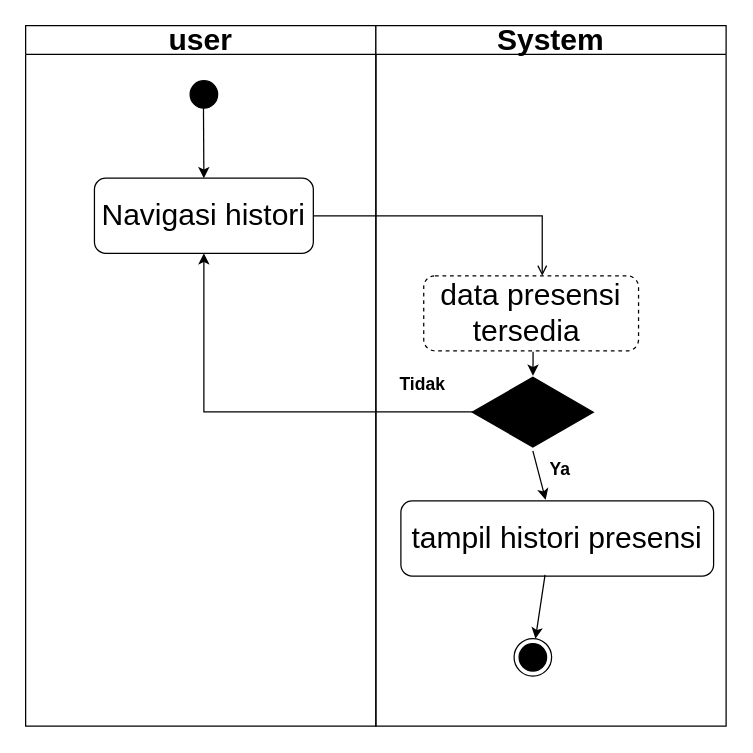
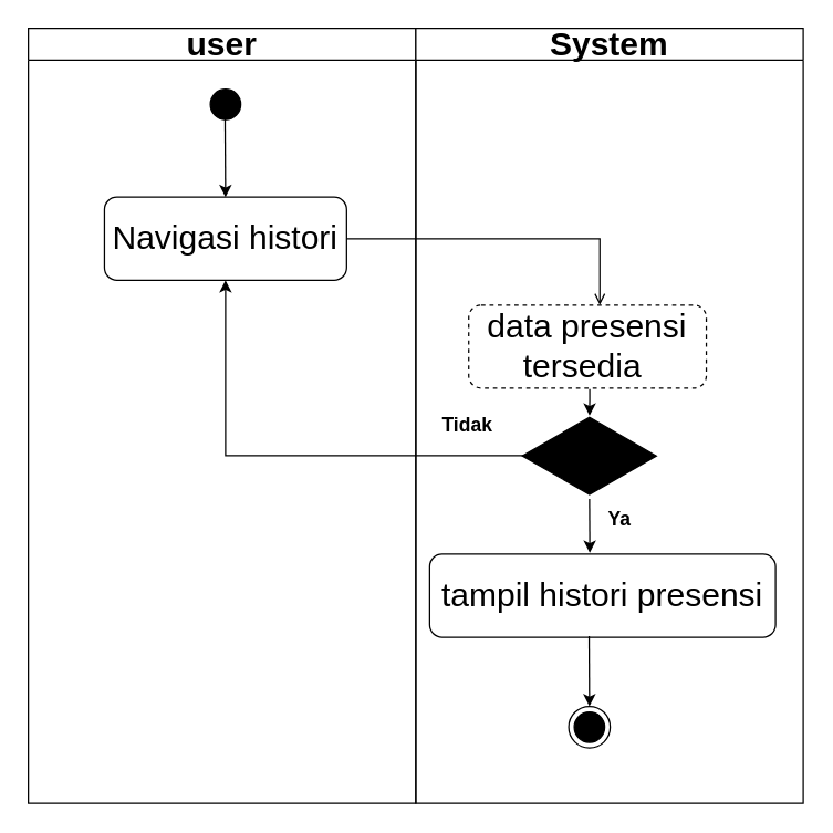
  <mxCell id="0" />
  <mxCell id="1" parent="0" />
  <mxCell id="2" value="user" style="swimlane;whiteSpace=wrap;fontSize=24;startSize=23;" parent="1" vertex="1"><mxGeometry x="20" y="20" width="280" height="560" as="geometry" /></mxCell>
  <mxCell id="3" value="" style="ellipse;shape=startState;fillColor=#000000;strokeColor=#000000;" parent="2" vertex="1"><mxGeometry x="127.5" y="40" width="30" height="30" as="geometry" /></mxCell>
  <mxCell id="4" value="&lt;font style=&quot;font-size: 24px&quot;&gt;Navigasi histori&lt;/font&gt;" style="rounded=1;whiteSpace=wrap;html=1;" parent="2" vertex="1"><mxGeometry x="55" y="122" width="175" height="60" as="geometry" /></mxCell>
  <mxCell id="5" value="" style="endArrow=classic;html=1;rounded=0;exitX=0.489;exitY=0.845;exitDx=0;exitDy=0;entryX=0.5;entryY=0;entryDx=0;entryDy=0;exitPerimeter=0;" parent="2" source="3" target="4" edge="1"><mxGeometry width="50" height="50" relative="1" as="geometry"><mxPoint x="335.5" y="302" as="sourcePoint" /><mxPoint x="385.5" y="252" as="targetPoint" /></mxGeometry></mxCell>
  <mxCell id="6" value="System" style="swimlane;whiteSpace=wrap;startSize=23;fontSize=24;" parent="1" vertex="1"><mxGeometry x="300" y="20" width="280" height="560" as="geometry" /></mxCell>
  <mxCell id="7" value="" style="html=1;whiteSpace=wrap;aspect=fixed;shape=isoRectangle;fillColor=#000000;" parent="6" vertex="1"><mxGeometry x="77.17" y="280" width="96.67" height="58" as="geometry" /></mxCell>
  <mxCell id="8" value="&lt;font style=&quot;font-size: 14px&quot;&gt;Tidak&lt;/font&gt;" style="text;strokeColor=none;fillColor=none;html=1;fontSize=24;fontStyle=1;verticalAlign=middle;align=center;" parent="6" vertex="1"><mxGeometry x="10" y="270" width="54.5" height="28" as="geometry" /></mxCell>
- <mxCell id="9" value="&lt;font style=&quot;font-size: 24px&quot;&gt;tampil histori presensi&lt;/font&gt;" style="rounded=1;whiteSpace=wrap;html=1;fontSize=10;" parent="6" vertex="1"><mxGeometry x="20" y="380" width="250" height="60" as="geometry" /></mxCell>
+ <mxCell id="9" value="&lt;font style=&quot;font-size: 24px&quot;&gt;tampil histori presensi&lt;/font&gt;" style="rounded=1;whiteSpace=wrap;html=1;fontSize=10;" parent="6" vertex="1"><mxGeometry x="10" y="380" width="250" height="60" as="geometry" /></mxCell>
  <mxCell id="10" value="" style="endArrow=classic;html=1;rounded=0;fontSize=10;exitX=0.5;exitY=1.034;exitDx=0;exitDy=0;exitPerimeter=0;entryX=0.463;entryY=-0.015;entryDx=0;entryDy=0;entryPerimeter=0;" parent="6" source="7" target="9" edge="1"><mxGeometry width="50" height="50" relative="1" as="geometry"><mxPoint x="-44.5" y="422" as="sourcePoint" /><mxPoint x="5.5" y="372" as="targetPoint" /></mxGeometry></mxCell>
  <mxCell id="11" value="&lt;font style=&quot;font-size: 14px&quot;&gt;Ya&lt;/font&gt;" style="text;strokeColor=none;fillColor=none;html=1;fontSize=24;fontStyle=1;verticalAlign=middle;align=center;" parent="6" vertex="1"><mxGeometry x="119.34" y="338" width="54.5" height="28" as="geometry" /></mxCell>
  <mxCell id="12" value="" style="ellipse;html=1;shape=endState;fillColor=#000000;strokeColor=#000000;fontSize=10;" parent="6" vertex="1"><mxGeometry x="110.5" y="490" width="30" height="30" as="geometry" /></mxCell>
  <mxCell id="13" value="" style="endArrow=classic;html=1;rounded=0;fontSize=10;exitX=0.461;exitY=0.985;exitDx=0;exitDy=0;exitPerimeter=0;" parent="6" source="9" target="12" edge="1"><mxGeometry width="50" height="50" relative="1" as="geometry"><mxPoint x="-94.5" y="442" as="sourcePoint" /><mxPoint x="-44.5" y="392" as="targetPoint" /></mxGeometry></mxCell>
  <mxCell id="14" value="&lt;font style=&quot;font-size: 24px&quot;&gt;data presensi tersedia&amp;nbsp;&lt;/font&gt;" style="rounded=1;whiteSpace=wrap;html=1;dashed=1;" parent="6" vertex="1"><mxGeometry x="38.26" y="200" width="171.74" height="60" as="geometry" /></mxCell>
  <mxCell id="15" value="" style="endArrow=classic;html=1;rounded=0;exitX=0.509;exitY=1.013;exitDx=0;exitDy=0;exitPerimeter=0;" edge="1" parent="6" source="14" target="7"><mxGeometry width="50" height="50" relative="1" as="geometry"><mxPoint x="230" y="340" as="sourcePoint" /><mxPoint x="280" y="290" as="targetPoint" /></mxGeometry></mxCell>
  <mxCell id="16" value="" style="edgeStyle=segmentEdgeStyle;endArrow=open;html=1;rounded=0;exitX=1;exitY=0.5;exitDx=0;exitDy=0;" parent="1" target="14" edge="1" source="4"><mxGeometry width="50" height="50" relative="1" as="geometry"><mxPoint x="195.5" y="172" as="sourcePoint" /><mxPoint x="432.517" y="212" as="targetPoint" /><Array as="points"><mxPoint x="433" y="172" /></Array></mxGeometry></mxCell>
  <mxCell id="17" value="" style="edgeStyle=segmentEdgeStyle;endArrow=classic;html=1;rounded=0;fontSize=10;exitX=0.005;exitY=0.497;exitDx=0;exitDy=0;exitPerimeter=0;" parent="1" source="7" target="4" edge="1"><mxGeometry width="50" height="50" relative="1" as="geometry"><mxPoint x="375.5" y="412" as="sourcePoint" /><mxPoint x="150" y="400" as="targetPoint" /></mxGeometry></mxCell>
